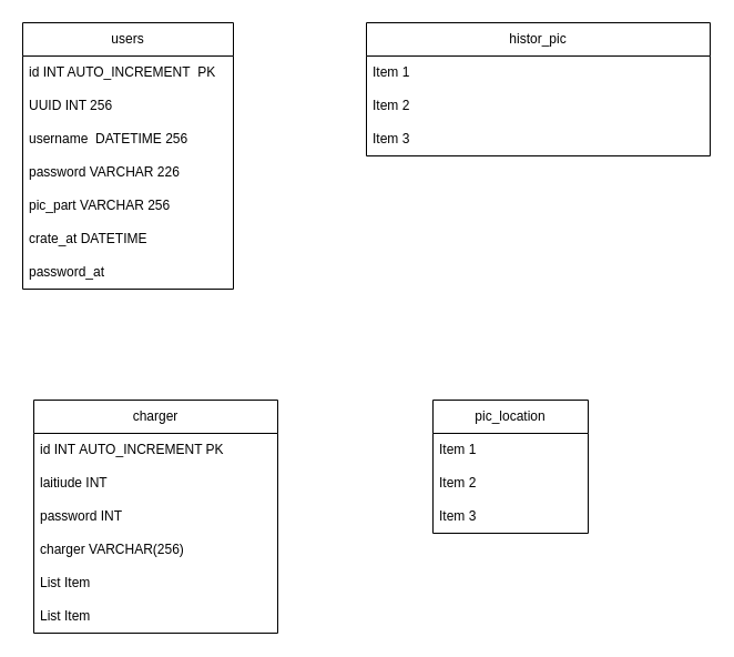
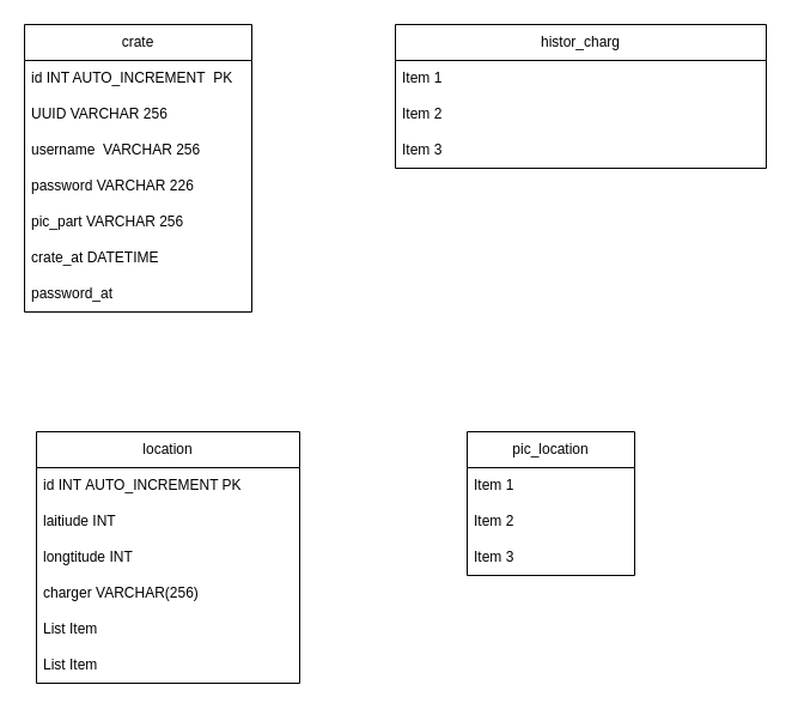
  <mxCell id="0" />
  <mxCell id="1" parent="0" />
- <mxCell id="2" value="users" style="swimlane;fontStyle=0;childLayout=stackLayout;horizontal=1;startSize=30;horizontalStack=0;resizeParent=1;resizeParentMax=0;resizeLast=0;collapsible=1;marginBottom=0;whiteSpace=wrap;html=1;" vertex="1" parent="1"><mxGeometry x="20" y="20" width="190" height="240" as="geometry" /></mxCell>
+ <mxCell id="2" value="crate" style="swimlane;fontStyle=0;childLayout=stackLayout;horizontal=1;startSize=30;horizontalStack=0;resizeParent=1;resizeParentMax=0;resizeLast=0;collapsible=1;marginBottom=0;whiteSpace=wrap;html=1;" vertex="1" parent="1"><mxGeometry x="20" y="20" width="190" height="240" as="geometry" /></mxCell>
  <mxCell id="3" value="id INT AUTO_INCREMENT&amp;nbsp; PK" style="text;strokeColor=none;fillColor=none;align=left;verticalAlign=middle;spacingLeft=4;spacingRight=4;overflow=hidden;points=[[0,0.5],[1,0.5]];portConstraint=eastwest;rotatable=0;whiteSpace=wrap;html=1;" vertex="1" parent="2"><mxGeometry y="30" width="190" height="30" as="geometry" /></mxCell>
- <mxCell id="4" value="UUID INT 256" style="text;strokeColor=none;fillColor=none;align=left;verticalAlign=middle;spacingLeft=4;spacingRight=4;overflow=hidden;points=[[0,0.5],[1,0.5]];portConstraint=eastwest;rotatable=0;whiteSpace=wrap;html=1;" vertex="1" parent="2"><mxGeometry y="60" width="190" height="30" as="geometry" /></mxCell>
- <mxCell id="5" value="username&amp;nbsp; DATETIME 256" style="text;strokeColor=none;fillColor=none;align=left;verticalAlign=middle;spacingLeft=4;spacingRight=4;overflow=hidden;points=[[0,0.5],[1,0.5]];portConstraint=eastwest;rotatable=0;whiteSpace=wrap;html=1;" vertex="1" parent="2"><mxGeometry y="90" width="190" height="30" as="geometry" /></mxCell>
+ <mxCell id="4" value="UUID VARCHAR 256" style="text;strokeColor=none;fillColor=none;align=left;verticalAlign=middle;spacingLeft=4;spacingRight=4;overflow=hidden;points=[[0,0.5],[1,0.5]];portConstraint=eastwest;rotatable=0;whiteSpace=wrap;html=1;" vertex="1" parent="2"><mxGeometry y="60" width="190" height="30" as="geometry" /></mxCell>
+ <mxCell id="5" value="username&amp;nbsp; VARCHAR 256" style="text;strokeColor=none;fillColor=none;align=left;verticalAlign=middle;spacingLeft=4;spacingRight=4;overflow=hidden;points=[[0,0.5],[1,0.5]];portConstraint=eastwest;rotatable=0;whiteSpace=wrap;html=1;" vertex="1" parent="2"><mxGeometry y="90" width="190" height="30" as="geometry" /></mxCell>
  <mxCell id="6" value="password VARCHAR 226" style="text;strokeColor=none;fillColor=none;align=left;verticalAlign=middle;spacingLeft=4;spacingRight=4;overflow=hidden;points=[[0,0.5],[1,0.5]];portConstraint=eastwest;rotatable=0;whiteSpace=wrap;html=1;" vertex="1" parent="2"><mxGeometry y="120" width="190" height="30" as="geometry" /></mxCell>
  <mxCell id="7" value="pic_part VARCHAR 256" style="text;strokeColor=none;fillColor=none;align=left;verticalAlign=middle;spacingLeft=4;spacingRight=4;overflow=hidden;points=[[0,0.5],[1,0.5]];portConstraint=eastwest;rotatable=0;whiteSpace=wrap;html=1;" vertex="1" parent="2"><mxGeometry y="150" width="190" height="30" as="geometry" /></mxCell>
  <mxCell id="8" value="crate_at DATETIME" style="text;strokeColor=none;fillColor=none;align=left;verticalAlign=middle;spacingLeft=4;spacingRight=4;overflow=hidden;points=[[0,0.5],[1,0.5]];portConstraint=eastwest;rotatable=0;whiteSpace=wrap;html=1;" vertex="1" parent="2"><mxGeometry y="180" width="190" height="30" as="geometry" /></mxCell>
  <mxCell id="9" value="password_at" style="text;strokeColor=none;fillColor=none;align=left;verticalAlign=middle;spacingLeft=4;spacingRight=4;overflow=hidden;points=[[0,0.5],[1,0.5]];portConstraint=eastwest;rotatable=0;whiteSpace=wrap;html=1;" vertex="1" parent="2"><mxGeometry y="210" width="190" height="30" as="geometry" /></mxCell>
- <mxCell id="10" value="histor_pic" style="swimlane;fontStyle=0;childLayout=stackLayout;horizontal=1;startSize=30;horizontalStack=0;resizeParent=1;resizeParentMax=0;resizeLast=0;collapsible=1;marginBottom=0;whiteSpace=wrap;html=1;" vertex="1" parent="1"><mxGeometry x="330" y="20" width="310" height="120" as="geometry" /></mxCell>
+ <mxCell id="10" value="histor_charg" style="swimlane;fontStyle=0;childLayout=stackLayout;horizontal=1;startSize=30;horizontalStack=0;resizeParent=1;resizeParentMax=0;resizeLast=0;collapsible=1;marginBottom=0;whiteSpace=wrap;html=1;" vertex="1" parent="1"><mxGeometry x="330" y="20" width="310" height="120" as="geometry" /></mxCell>
  <mxCell id="11" value="Item 1" style="text;strokeColor=none;fillColor=none;align=left;verticalAlign=middle;spacingLeft=4;spacingRight=4;overflow=hidden;points=[[0,0.5],[1,0.5]];portConstraint=eastwest;rotatable=0;whiteSpace=wrap;html=1;" vertex="1" parent="10"><mxGeometry y="30" width="310" height="30" as="geometry" /></mxCell>
  <mxCell id="12" value="Item 2" style="text;strokeColor=none;fillColor=none;align=left;verticalAlign=middle;spacingLeft=4;spacingRight=4;overflow=hidden;points=[[0,0.5],[1,0.5]];portConstraint=eastwest;rotatable=0;whiteSpace=wrap;html=1;" vertex="1" parent="10"><mxGeometry y="60" width="310" height="30" as="geometry" /></mxCell>
  <mxCell id="13" value="Item 3" style="text;strokeColor=none;fillColor=none;align=left;verticalAlign=middle;spacingLeft=4;spacingRight=4;overflow=hidden;points=[[0,0.5],[1,0.5]];portConstraint=eastwest;rotatable=0;whiteSpace=wrap;html=1;" vertex="1" parent="10"><mxGeometry y="90" width="310" height="30" as="geometry" /></mxCell>
- <mxCell id="14" value="charger" style="swimlane;fontStyle=0;childLayout=stackLayout;horizontal=1;startSize=30;horizontalStack=0;resizeParent=1;resizeParentMax=0;resizeLast=0;collapsible=1;marginBottom=0;whiteSpace=wrap;html=1;" vertex="1" parent="1"><mxGeometry x="30" y="360" width="220" height="210" as="geometry" /></mxCell>
+ <mxCell id="14" value="location" style="swimlane;fontStyle=0;childLayout=stackLayout;horizontal=1;startSize=30;horizontalStack=0;resizeParent=1;resizeParentMax=0;resizeLast=0;collapsible=1;marginBottom=0;whiteSpace=wrap;html=1;" vertex="1" parent="1"><mxGeometry x="30" y="360" width="220" height="210" as="geometry" /></mxCell>
  <mxCell id="15" value="id INT&amp;nbsp;AUTO_INCREMENT PK" style="text;strokeColor=none;fillColor=none;align=left;verticalAlign=middle;spacingLeft=4;spacingRight=4;overflow=hidden;points=[[0,0.5],[1,0.5]];portConstraint=eastwest;rotatable=0;whiteSpace=wrap;html=1;" vertex="1" parent="14"><mxGeometry y="30" width="220" height="30" as="geometry" /></mxCell>
  <mxCell id="16" value="laitiude INT" style="text;strokeColor=none;fillColor=none;align=left;verticalAlign=middle;spacingLeft=4;spacingRight=4;overflow=hidden;points=[[0,0.5],[1,0.5]];portConstraint=eastwest;rotatable=0;whiteSpace=wrap;html=1;" vertex="1" parent="14"><mxGeometry y="60" width="220" height="30" as="geometry" /></mxCell>
- <mxCell id="17" value="password INT" style="text;strokeColor=none;fillColor=none;align=left;verticalAlign=middle;spacingLeft=4;spacingRight=4;overflow=hidden;points=[[0,0.5],[1,0.5]];portConstraint=eastwest;rotatable=0;whiteSpace=wrap;html=1;" vertex="1" parent="14"><mxGeometry y="90" width="220" height="30" as="geometry" /></mxCell>
+ <mxCell id="17" value="longtitude INT" style="text;strokeColor=none;fillColor=none;align=left;verticalAlign=middle;spacingLeft=4;spacingRight=4;overflow=hidden;points=[[0,0.5],[1,0.5]];portConstraint=eastwest;rotatable=0;whiteSpace=wrap;html=1;" vertex="1" parent="14"><mxGeometry y="90" width="220" height="30" as="geometry" /></mxCell>
  <mxCell id="18" value="charger VARCHAR(256)" style="text;strokeColor=none;fillColor=none;align=left;verticalAlign=middle;spacingLeft=4;spacingRight=4;overflow=hidden;points=[[0,0.5],[1,0.5]];portConstraint=eastwest;rotatable=0;whiteSpace=wrap;html=1;" vertex="1" parent="14"><mxGeometry y="120" width="220" height="30" as="geometry" /></mxCell>
  <mxCell id="19" value="List Item" style="text;strokeColor=none;fillColor=none;align=left;verticalAlign=middle;spacingLeft=4;spacingRight=4;overflow=hidden;points=[[0,0.5],[1,0.5]];portConstraint=eastwest;rotatable=0;whiteSpace=wrap;html=1;" vertex="1" parent="14"><mxGeometry y="150" width="220" height="30" as="geometry" /></mxCell>
  <mxCell id="20" value="List Item" style="text;strokeColor=none;fillColor=none;align=left;verticalAlign=middle;spacingLeft=4;spacingRight=4;overflow=hidden;points=[[0,0.5],[1,0.5]];portConstraint=eastwest;rotatable=0;whiteSpace=wrap;html=1;" vertex="1" parent="14"><mxGeometry y="180" width="220" height="30" as="geometry" /></mxCell>
  <mxCell id="21" value="pic_location" style="swimlane;fontStyle=0;childLayout=stackLayout;horizontal=1;startSize=30;horizontalStack=0;resizeParent=1;resizeParentMax=0;resizeLast=0;collapsible=1;marginBottom=0;whiteSpace=wrap;html=1;" vertex="1" parent="1"><mxGeometry x="390" y="360" width="140" height="120" as="geometry" /></mxCell>
  <mxCell id="22" value="Item 1" style="text;strokeColor=none;fillColor=none;align=left;verticalAlign=middle;spacingLeft=4;spacingRight=4;overflow=hidden;points=[[0,0.5],[1,0.5]];portConstraint=eastwest;rotatable=0;whiteSpace=wrap;html=1;" vertex="1" parent="21"><mxGeometry y="30" width="140" height="30" as="geometry" /></mxCell>
  <mxCell id="23" value="Item 2" style="text;strokeColor=none;fillColor=none;align=left;verticalAlign=middle;spacingLeft=4;spacingRight=4;overflow=hidden;points=[[0,0.5],[1,0.5]];portConstraint=eastwest;rotatable=0;whiteSpace=wrap;html=1;" vertex="1" parent="21"><mxGeometry y="60" width="140" height="30" as="geometry" /></mxCell>
  <mxCell id="24" value="Item 3" style="text;strokeColor=none;fillColor=none;align=left;verticalAlign=middle;spacingLeft=4;spacingRight=4;overflow=hidden;points=[[0,0.5],[1,0.5]];portConstraint=eastwest;rotatable=0;whiteSpace=wrap;html=1;" vertex="1" parent="21"><mxGeometry y="90" width="140" height="30" as="geometry" /></mxCell>
